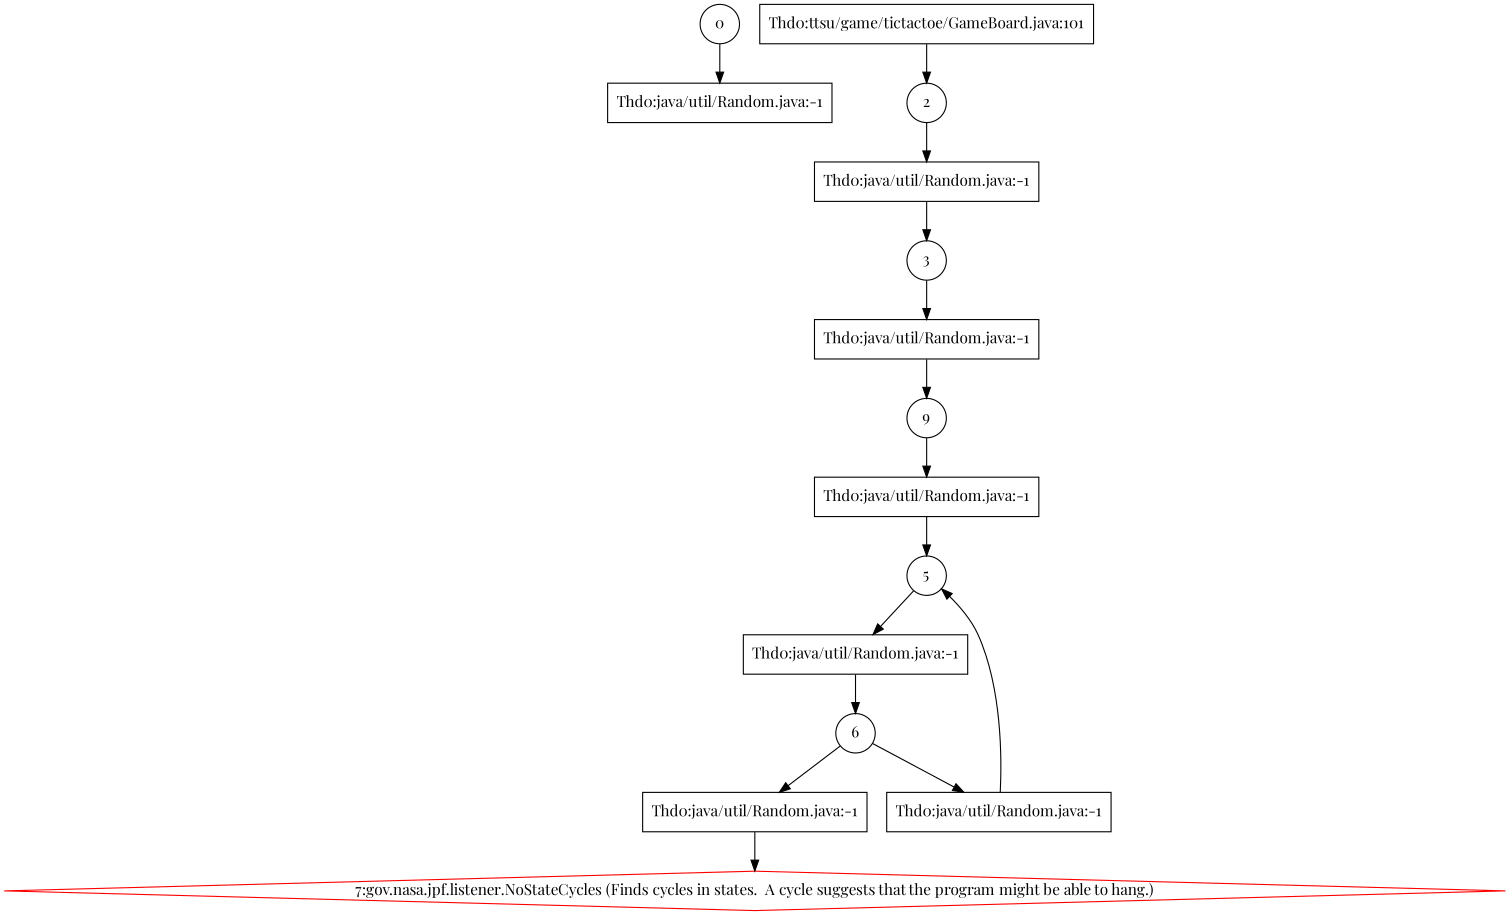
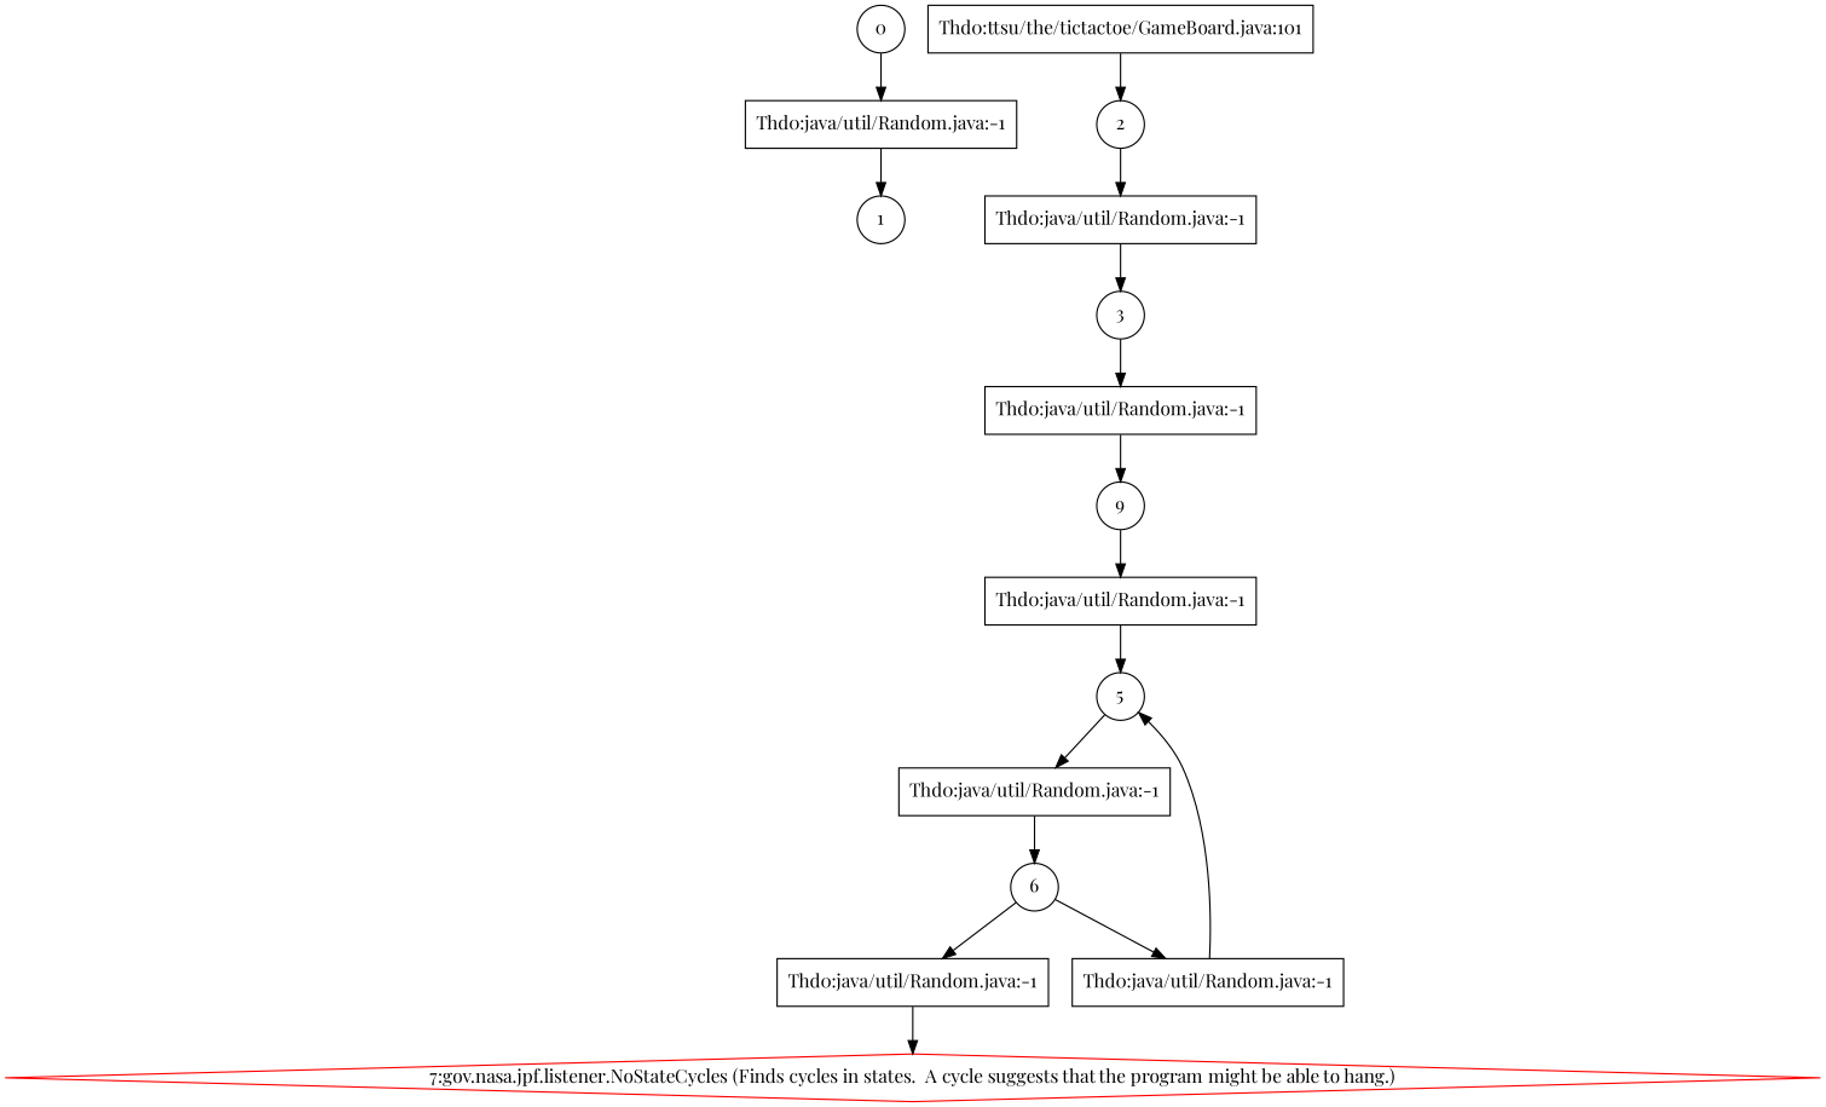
  digraph {
    fontname="Playfair Display"
    node [fontname="Playfair Display" shape=box]
    edge [fontname="Playfair Display"]
    n1 [color=black label=0 shape=circle]
    n2 [label="Thd0:java/util/Random.java:-1"]
-   n4 [label="Thd0:ttsu/game/tictactoe/GameBoard.java:101"]
+   n3 [color=black label=1 shape=circle]
+   n4 [label="Thd0:ttsu/the/tictactoe/GameBoard.java:101"]
    n5 [color=black label=2 shape=circle]
    n6 [label="Thd0:java/util/Random.java:-1"]
    n7 [color=black label=3 shape=circle]
    n8 [label="Thd0:java/util/Random.java:-1"]
    n9 [color=black label=9 shape=circle]
    n10 [label="Thd0:java/util/Random.java:-1"]
    n11 [color=black label=5 shape=circle]
    n12 [label="Thd0:java/util/Random.java:-1"]
    n13 [color=black label=6 shape=circle]
    n14 [label="Thd0:java/util/Random.java:-1"]
    n15 [label="Thd0:java/util/Random.java:-1"]
    n16 [color=red label="7:gov.nasa.jpf.listener.NoStateCycles (Finds cycles in states.  A cycle suggests that the program might be able to hang.)" shape=diamond]
    n1 -> n2
+   n2 -> n3
    n4 -> n5
    n5 -> n6
    n6 -> n7
    n7 -> n8
    n8 -> n9
    n9 -> n10
    n10 -> n11
    n11 -> n12
    n12 -> n13
    n13 -> n14
    n13 -> n15
    n14 -> n11
    n15 -> n16
  }
